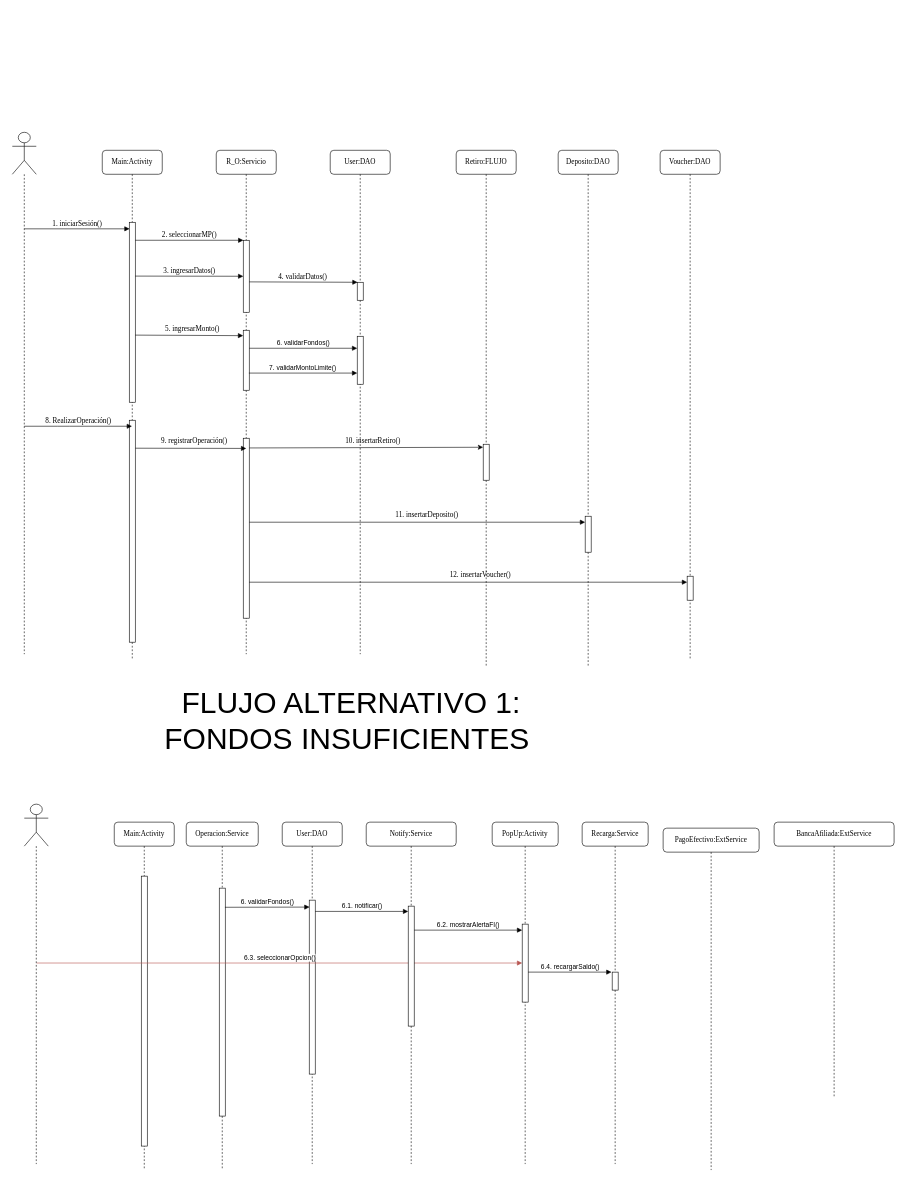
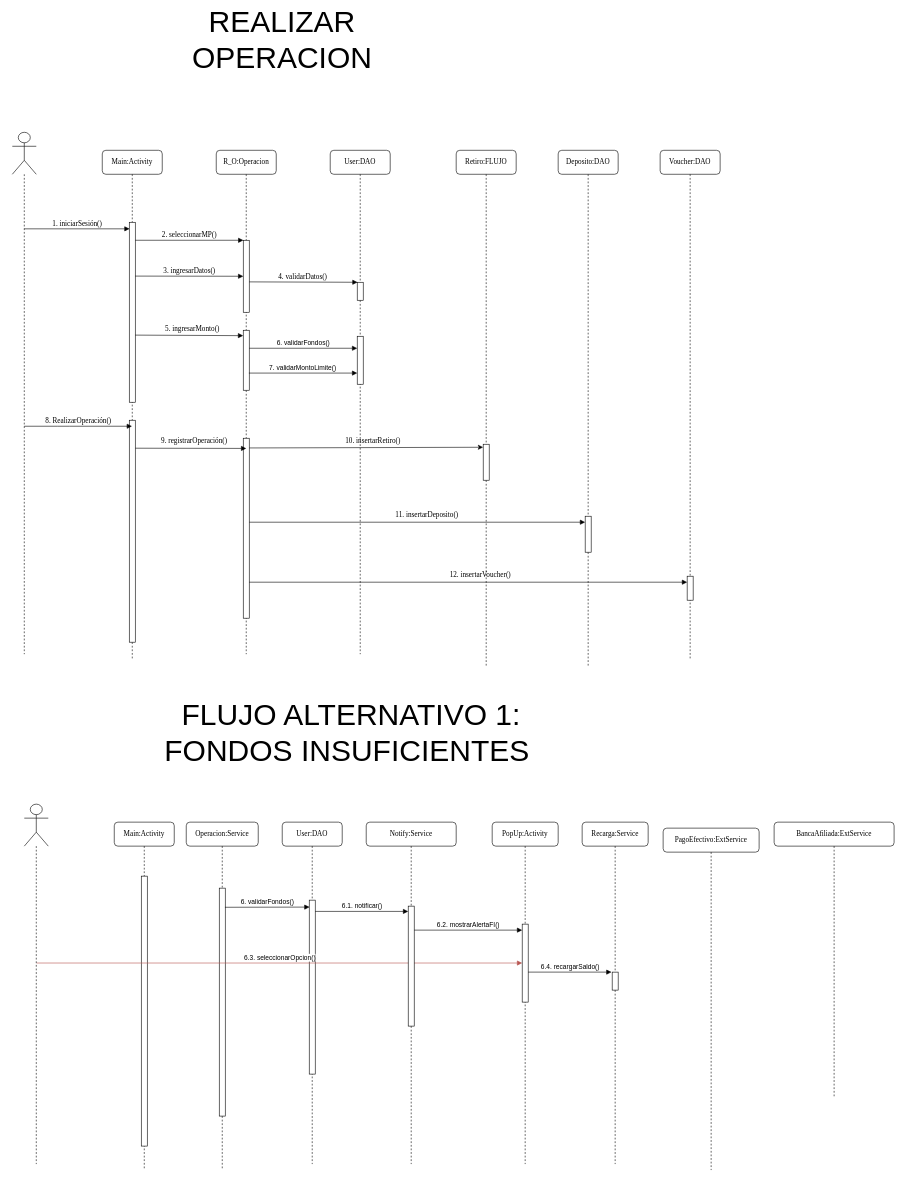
  <mxCell id="0" />
  <mxCell id="1" parent="0" />
- <mxCell id="2" value="R_O:Servicio" style="shape=umlLifeline;perimeter=lifelinePerimeter;whiteSpace=wrap;html=1;container=1;collapsible=0;recursiveResize=0;outlineConnect=0;rounded=1;shadow=0;comic=0;labelBackgroundColor=none;strokeWidth=1;fontFamily=Verdana;fontSize=12;align=center;" vertex="1" parent="1"><mxGeometry x="360" y="250" width="100" height="840" as="geometry" /></mxCell>
+ <mxCell id="2" value="R_O:Operacion" style="shape=umlLifeline;perimeter=lifelinePerimeter;whiteSpace=wrap;html=1;container=1;collapsible=0;recursiveResize=0;outlineConnect=0;rounded=1;shadow=0;comic=0;labelBackgroundColor=none;strokeWidth=1;fontFamily=Verdana;fontSize=12;align=center;" vertex="1" parent="1"><mxGeometry x="360" y="250" width="100" height="840" as="geometry" /></mxCell>
  <mxCell id="3" value="" style="html=1;points=[];perimeter=orthogonalPerimeter;rounded=0;shadow=0;comic=0;labelBackgroundColor=none;strokeWidth=1;fontFamily=Verdana;fontSize=12;align=center;" vertex="1" parent="2"><mxGeometry x="45" y="150" width="10" height="120" as="geometry" /></mxCell>
  <mxCell id="4" value="" style="html=1;points=[];perimeter=orthogonalPerimeter;rounded=0;shadow=0;comic=0;labelBackgroundColor=none;strokeWidth=1;fontFamily=Verdana;fontSize=12;align=center;" vertex="1" parent="2"><mxGeometry x="45" y="300" width="10" height="100" as="geometry" /></mxCell>
  <mxCell id="5" value="" style="html=1;points=[];perimeter=orthogonalPerimeter;rounded=0;shadow=0;comic=0;labelBackgroundColor=none;strokeWidth=1;fontFamily=Verdana;fontSize=12;align=center;" vertex="1" parent="2"><mxGeometry x="45" y="480" width="10" height="300" as="geometry" /></mxCell>
  <mxCell id="6" value="6. validarFondos()" style="html=1;verticalAlign=bottom;endArrow=block;curved=0;rounded=0;" edge="1" parent="2"><mxGeometry x="0.004" width="80" relative="1" as="geometry"><mxPoint x="55" y="330.0" as="sourcePoint" /><mxPoint x="235" y="330.0" as="targetPoint" /><mxPoint as="offset" /></mxGeometry></mxCell>
  <mxCell id="7" value="User:DAO" style="shape=umlLifeline;perimeter=lifelinePerimeter;whiteSpace=wrap;html=1;container=1;collapsible=0;recursiveResize=0;outlineConnect=0;rounded=1;shadow=0;comic=0;labelBackgroundColor=none;strokeWidth=1;fontFamily=Verdana;fontSize=12;align=center;" vertex="1" parent="1"><mxGeometry x="550" y="250" width="100" height="840" as="geometry" /></mxCell>
  <mxCell id="8" value="" style="html=1;points=[];perimeter=orthogonalPerimeter;rounded=0;shadow=0;comic=0;labelBackgroundColor=none;strokeWidth=1;fontFamily=Verdana;fontSize=12;align=center;" vertex="1" parent="7"><mxGeometry x="45" y="220" width="10" height="30" as="geometry" /></mxCell>
  <mxCell id="9" value="" style="html=1;points=[[0,0,0,0,5],[0,1,0,0,-5],[1,0,0,0,5],[1,1,0,0,-5]];perimeter=orthogonalPerimeter;outlineConnect=0;targetShapes=umlLifeline;portConstraint=eastwest;newEdgeStyle={&quot;curved&quot;:0,&quot;rounded&quot;:0};" vertex="1" parent="7"><mxGeometry x="45" y="310" width="10" height="80" as="geometry" /></mxCell>
  <mxCell id="10" value="Main:Activity" style="shape=umlLifeline;perimeter=lifelinePerimeter;whiteSpace=wrap;html=1;container=1;collapsible=0;recursiveResize=0;outlineConnect=0;rounded=1;shadow=0;comic=0;labelBackgroundColor=none;strokeWidth=1;fontFamily=Verdana;fontSize=12;align=center;" vertex="1" parent="1"><mxGeometry x="170" y="250" width="100" height="850" as="geometry" /></mxCell>
  <mxCell id="11" value="" style="html=1;points=[];perimeter=orthogonalPerimeter;rounded=0;shadow=0;comic=0;labelBackgroundColor=none;strokeWidth=1;fontFamily=Verdana;fontSize=12;align=center;" vertex="1" parent="10"><mxGeometry x="45" y="120" width="10" height="300" as="geometry" /></mxCell>
  <mxCell id="12" value="" style="html=1;points=[];perimeter=orthogonalPerimeter;rounded=0;shadow=0;comic=0;labelBackgroundColor=none;strokeWidth=1;fontFamily=Verdana;fontSize=12;align=center;" vertex="1" parent="10"><mxGeometry x="45" y="450" width="10" height="370" as="geometry" /></mxCell>
+ <mxCell id="13" value="REALIZAR OPERACION" style="text;html=1;align=center;verticalAlign=middle;whiteSpace=wrap;rounded=0;fontFamily=Helvetica;fontSize=50;fontColor=default;labelBackgroundColor=default;" vertex="1" parent="1"><mxGeometry x="230" y="20" width="480" height="90" as="geometry" /></mxCell>
  <mxCell id="14" value="" style="shape=umlLifeline;perimeter=lifelinePerimeter;whiteSpace=wrap;html=1;container=1;dropTarget=0;collapsible=0;recursiveResize=0;outlineConnect=0;portConstraint=eastwest;newEdgeStyle={&quot;curved&quot;:0,&quot;rounded&quot;:0};participant=umlActor;fontFamily=Helvetica;fontSize=11;fontColor=default;labelBackgroundColor=default;size=70;" vertex="1" parent="1"><mxGeometry x="20" y="220" width="40" height="870" as="geometry" /></mxCell>
  <mxCell id="15" value="1. iniciarSesión()" style="html=1;verticalAlign=bottom;endArrow=block;labelBackgroundColor=none;fontFamily=Verdana;fontSize=12;edgeStyle=elbowEdgeStyle;elbow=vertical;entryX=0.015;entryY=-0.003;entryDx=0;entryDy=0;entryPerimeter=0;" edge="1" parent="1"><mxGeometry x="-0.001" relative="1" as="geometry"><mxPoint x="39.997" y="380.93" as="sourcePoint" /><mxPoint x="215.48" y="380" as="targetPoint" /><Array as="points"><mxPoint x="130.33" y="380.93" /></Array><mxPoint as="offset" /></mxGeometry></mxCell>
  <mxCell id="16" value="3. ingresarDatos()" style="html=1;verticalAlign=bottom;endArrow=block;labelBackgroundColor=none;fontFamily=Verdana;fontSize=12;edgeStyle=elbowEdgeStyle;elbow=vertical;exitX=0.987;exitY=0.554;exitDx=0;exitDy=0;exitPerimeter=0;entryX=0.009;entryY=0.014;entryDx=0;entryDy=0;entryPerimeter=0;" edge="1" parent="1"><mxGeometry x="-0.002" relative="1" as="geometry"><mxPoint x="224.87" y="459.72" as="sourcePoint" /><mxPoint x="405.09" y="460.49" as="targetPoint" /><Array as="points" /><mxPoint as="offset" /></mxGeometry></mxCell>
  <mxCell id="17" value="4. validarDatos()" style="html=1;verticalAlign=bottom;endArrow=block;labelBackgroundColor=none;fontFamily=Verdana;fontSize=12;edgeStyle=elbowEdgeStyle;elbow=vertical;entryX=0.059;entryY=0.06;entryDx=0;entryDy=0;entryPerimeter=0;exitX=1.004;exitY=0.578;exitDx=0;exitDy=0;exitPerimeter=0;" edge="1" parent="1" source="3"><mxGeometry x="-0.002" relative="1" as="geometry"><mxPoint x="420" y="470.1" as="sourcePoint" /><mxPoint x="595.59" y="470" as="targetPoint" /><Array as="points" /><mxPoint as="offset" /></mxGeometry></mxCell>
  <mxCell id="18" value="8. RealizarOperación()" style="html=1;verticalAlign=bottom;endArrow=block;labelBackgroundColor=none;fontFamily=Verdana;fontSize=12;edgeStyle=elbowEdgeStyle;elbow=vertical;rounded=1;strokeColor=default;align=center;fontColor=default;" edge="1" parent="1" target="10"><mxGeometry x="-0.002" relative="1" as="geometry"><mxPoint x="40" y="710" as="sourcePoint" /><mxPoint x="200" y="711" as="targetPoint" /><Array as="points" /><mxPoint as="offset" /></mxGeometry></mxCell>
  <mxCell id="19" value="9. registrarOperación()" style="html=1;verticalAlign=bottom;endArrow=block;labelBackgroundColor=none;fontFamily=Verdana;fontSize=12;edgeStyle=elbowEdgeStyle;elbow=vertical;exitX=1.017;exitY=0.126;exitDx=0;exitDy=0;exitPerimeter=0;" edge="1" parent="1" source="12"><mxGeometry x="0.055" y="3" relative="1" as="geometry"><mxPoint x="230" y="740" as="sourcePoint" /><mxPoint x="410" y="747" as="targetPoint" /><Array as="points" /><mxPoint as="offset" /></mxGeometry></mxCell>
  <mxCell id="20" value="Retiro:FLUJO" style="shape=umlLifeline;perimeter=lifelinePerimeter;whiteSpace=wrap;html=1;container=1;collapsible=0;recursiveResize=0;outlineConnect=0;rounded=1;shadow=0;comic=0;labelBackgroundColor=none;strokeWidth=1;fontFamily=Verdana;fontSize=12;align=center;" vertex="1" parent="1"><mxGeometry x="760" y="250" width="100" height="860" as="geometry" /></mxCell>
  <mxCell id="21" value="" style="html=1;points=[];perimeter=orthogonalPerimeter;rounded=0;shadow=0;comic=0;labelBackgroundColor=none;strokeWidth=1;fontFamily=Verdana;fontSize=12;align=center;" vertex="1" parent="20"><mxGeometry x="45" y="490" width="10" height="60" as="geometry" /></mxCell>
  <mxCell id="22" value="Deposito:DAO" style="shape=umlLifeline;perimeter=lifelinePerimeter;whiteSpace=wrap;html=1;container=1;collapsible=0;recursiveResize=0;outlineConnect=0;rounded=1;shadow=0;comic=0;labelBackgroundColor=none;strokeWidth=1;fontFamily=Verdana;fontSize=12;align=center;" vertex="1" parent="1"><mxGeometry x="930" y="250" width="100" height="860" as="geometry" /></mxCell>
  <mxCell id="23" value="" style="html=1;points=[];perimeter=orthogonalPerimeter;rounded=0;shadow=0;comic=0;labelBackgroundColor=none;strokeWidth=1;fontFamily=Verdana;fontSize=12;align=center;" vertex="1" parent="22"><mxGeometry x="45" y="610" width="10" height="60" as="geometry" /></mxCell>
  <mxCell id="24" value="11. insertarDeposito()" style="html=1;verticalAlign=bottom;endArrow=block;labelBackgroundColor=none;fontFamily=Verdana;fontSize=12;edgeStyle=elbowEdgeStyle;elbow=vertical;exitX=1.014;exitY=0.85;exitDx=0;exitDy=0;exitPerimeter=0;entryX=-0.006;entryY=0.158;entryDx=0;entryDy=0;entryPerimeter=0;" edge="1" parent="1" target="23"><mxGeometry x="0.055" y="3" relative="1" as="geometry"><mxPoint x="415.14" y="870" as="sourcePoint" /><mxPoint x="970" y="870" as="targetPoint" /><Array as="points" /><mxPoint as="offset" /></mxGeometry></mxCell>
  <mxCell id="25" value="User:DAO" style="shape=umlLifeline;perimeter=lifelinePerimeter;whiteSpace=wrap;html=1;container=1;collapsible=0;recursiveResize=0;outlineConnect=0;rounded=1;shadow=0;comic=0;labelBackgroundColor=none;strokeWidth=1;fontFamily=Verdana;fontSize=12;align=center;" vertex="1" parent="1"><mxGeometry x="470" y="1370" width="100" height="570" as="geometry" /></mxCell>
  <mxCell id="26" value="" style="html=1;points=[];perimeter=orthogonalPerimeter;rounded=0;shadow=0;comic=0;labelBackgroundColor=none;strokeWidth=1;fontFamily=Verdana;fontSize=12;align=center;" vertex="1" parent="25"><mxGeometry x="45" y="130" width="10" height="290" as="geometry" /></mxCell>
  <mxCell id="27" value="Operacion:Service" style="shape=umlLifeline;perimeter=lifelinePerimeter;whiteSpace=wrap;html=1;container=1;collapsible=0;recursiveResize=0;outlineConnect=0;rounded=1;shadow=0;comic=0;labelBackgroundColor=none;strokeWidth=1;fontFamily=Verdana;fontSize=12;align=center;" vertex="1" parent="1"><mxGeometry x="310" y="1370" width="120" height="580" as="geometry" /></mxCell>
  <mxCell id="28" value="" style="html=1;points=[];perimeter=orthogonalPerimeter;rounded=0;shadow=0;comic=0;labelBackgroundColor=none;strokeWidth=1;fontFamily=Verdana;fontSize=12;align=center;" vertex="1" parent="27"><mxGeometry x="55" y="110" width="10" height="380" as="geometry" /></mxCell>
  <mxCell id="29" value="Main:Activity" style="shape=umlLifeline;perimeter=lifelinePerimeter;whiteSpace=wrap;html=1;container=1;collapsible=0;recursiveResize=0;outlineConnect=0;rounded=1;shadow=0;comic=0;labelBackgroundColor=none;strokeWidth=1;fontFamily=Verdana;fontSize=12;align=center;" vertex="1" parent="1"><mxGeometry x="190" y="1370" width="100" height="580" as="geometry" /></mxCell>
  <mxCell id="30" value="" style="html=1;points=[];perimeter=orthogonalPerimeter;rounded=0;shadow=0;comic=0;labelBackgroundColor=none;strokeWidth=1;fontFamily=Verdana;fontSize=12;align=center;" vertex="1" parent="29"><mxGeometry x="45" y="90" width="10" height="450" as="geometry" /></mxCell>
  <mxCell id="31" value="6.3. seleccionarOpcion()" style="html=1;verticalAlign=bottom;endArrow=block;curved=0;rounded=0;fillColor=#f8cecc;strokeColor=#b85450;" edge="1" parent="29"><mxGeometry x="0.004" width="80" relative="1" as="geometry"><mxPoint x="-129.51" y="234.85" as="sourcePoint" /><mxPoint x="680" y="234.85" as="targetPoint" /><mxPoint as="offset" /></mxGeometry></mxCell>
  <mxCell id="32" value="" style="shape=umlLifeline;perimeter=lifelinePerimeter;whiteSpace=wrap;html=1;container=1;dropTarget=0;collapsible=0;recursiveResize=0;outlineConnect=0;portConstraint=eastwest;newEdgeStyle={&quot;curved&quot;:0,&quot;rounded&quot;:0};participant=umlActor;fontFamily=Helvetica;fontSize=11;fontColor=default;labelBackgroundColor=default;size=70;" vertex="1" parent="1"><mxGeometry x="40" y="1340" width="40" height="600" as="geometry" /></mxCell>
  <mxCell id="33" value="Notify:Service" style="shape=umlLifeline;perimeter=lifelinePerimeter;whiteSpace=wrap;html=1;container=1;collapsible=0;recursiveResize=0;outlineConnect=0;rounded=1;shadow=0;comic=0;labelBackgroundColor=none;strokeWidth=1;fontFamily=Verdana;fontSize=12;align=center;" vertex="1" parent="1"><mxGeometry x="610" y="1370" width="150" height="570" as="geometry" /></mxCell>
  <mxCell id="34" value="" style="html=1;points=[[0,0,0,0,5],[0,1,0,0,-5],[1,0,0,0,5],[1,1,0,0,-5]];perimeter=orthogonalPerimeter;outlineConnect=0;targetShapes=umlLifeline;portConstraint=eastwest;newEdgeStyle={&quot;curved&quot;:0,&quot;rounded&quot;:0};" vertex="1" parent="33"><mxGeometry x="70" y="140" width="10" height="200" as="geometry" /></mxCell>
  <mxCell id="35" value="6.1. notificar()" style="html=1;verticalAlign=bottom;endArrow=block;curved=0;rounded=0;" edge="1" parent="33" target="34"><mxGeometry x="0.004" width="80" relative="1" as="geometry"><mxPoint x="-85" y="148.82" as="sourcePoint" /><mxPoint x="89" y="148.82" as="targetPoint" /><mxPoint as="offset" /></mxGeometry></mxCell>
  <mxCell id="36" value="PopUp:Activity" style="shape=umlLifeline;perimeter=lifelinePerimeter;whiteSpace=wrap;html=1;container=1;collapsible=0;recursiveResize=0;outlineConnect=0;rounded=1;shadow=0;comic=0;labelBackgroundColor=none;strokeWidth=1;fontFamily=Verdana;fontSize=12;align=center;" vertex="1" parent="1"><mxGeometry x="820" y="1370" width="110" height="570" as="geometry" /></mxCell>
  <mxCell id="37" value="" style="html=1;points=[[0,0,0,0,5],[0,1,0,0,-5],[1,0,0,0,5],[1,1,0,0,-5]];perimeter=orthogonalPerimeter;outlineConnect=0;targetShapes=umlLifeline;portConstraint=eastwest;newEdgeStyle={&quot;curved&quot;:0,&quot;rounded&quot;:0};" vertex="1" parent="36"><mxGeometry x="50" y="170" width="10" height="130" as="geometry" /></mxCell>
  <mxCell id="38" value="6.2. mostrarAlertaFI()" style="html=1;verticalAlign=bottom;endArrow=block;curved=0;rounded=0;" edge="1" parent="36"><mxGeometry x="0.003" width="80" relative="1" as="geometry"><mxPoint x="-130" y="180.0" as="sourcePoint" /><mxPoint x="50" y="180.0" as="targetPoint" /><mxPoint as="offset" /></mxGeometry></mxCell>
- <mxCell id="39" value="FLUJO ALTERNATIVO 1: FONDOS INSUFICIENTES&amp;nbsp;" style="text;html=1;align=center;verticalAlign=middle;whiteSpace=wrap;rounded=0;fontFamily=Helvetica;fontSize=50;fontColor=default;labelBackgroundColor=default;" vertex="1" parent="1"><mxGeometry x="220" y="1140" width="730" height="120" as="geometry" /></mxCell>
+ <mxCell id="39" value="FLUJO ALTERNATIVO 1: FONDOS INSUFICIENTES&amp;nbsp;" style="text;html=1;align=center;verticalAlign=middle;whiteSpace=wrap;rounded=0;fontFamily=Helvetica;fontSize=50;fontColor=default;labelBackgroundColor=default;" vertex="1" parent="1"><mxGeometry x="220" y="1160" width="730" height="120" as="geometry" /></mxCell>
  <mxCell id="40" value="2. seleccionarMP()" style="html=1;verticalAlign=bottom;endArrow=block;labelBackgroundColor=none;fontFamily=Verdana;fontSize=12;edgeStyle=elbowEdgeStyle;elbow=vertical;entryX=0.02;entryY=-0.003;entryDx=0;entryDy=0;entryPerimeter=0;" edge="1" parent="1" target="3"><mxGeometry x="-0.001" relative="1" as="geometry"><mxPoint x="225" y="400" as="sourcePoint" /><mxPoint x="400" y="400" as="targetPoint" /><Array as="points"><mxPoint x="320" y="400" /></Array><mxPoint as="offset" /></mxGeometry></mxCell>
  <mxCell id="41" value="7. validarMontoLimite()" style="html=1;verticalAlign=bottom;endArrow=block;curved=0;rounded=0;exitX=0.939;exitY=0.714;exitDx=0;exitDy=0;exitPerimeter=0;" edge="1" parent="1" source="4" target="9"><mxGeometry width="80" relative="1" as="geometry"><mxPoint x="439.997" y="660" as="sourcePoint" /><mxPoint x="539.73" y="660" as="targetPoint" /></mxGeometry></mxCell>
  <mxCell id="42" value="Voucher:DAO" style="shape=umlLifeline;perimeter=lifelinePerimeter;whiteSpace=wrap;html=1;container=1;collapsible=0;recursiveResize=0;outlineConnect=0;rounded=1;shadow=0;comic=0;labelBackgroundColor=none;strokeWidth=1;fontFamily=Verdana;fontSize=12;align=center;" vertex="1" parent="1"><mxGeometry x="1100" y="250" width="100" height="850" as="geometry" /></mxCell>
  <mxCell id="43" value="" style="html=1;points=[];perimeter=orthogonalPerimeter;rounded=0;shadow=0;comic=0;labelBackgroundColor=none;strokeWidth=1;fontFamily=Verdana;fontSize=12;align=center;" vertex="1" parent="42"><mxGeometry x="45" y="710" width="10" height="40" as="geometry" /></mxCell>
  <mxCell id="44" value="12. insertarVoucher()" style="html=1;verticalAlign=bottom;endArrow=block;labelBackgroundColor=none;fontFamily=Verdana;fontSize=12;edgeStyle=elbowEdgeStyle;elbow=vertical;" edge="1" parent="1" source="5"><mxGeometry x="0.055" y="3" relative="1" as="geometry"><mxPoint x="420" y="940" as="sourcePoint" /><mxPoint x="1145" y="970.143" as="targetPoint" /><Array as="points" /><mxPoint as="offset" /></mxGeometry></mxCell>
  <mxCell id="45" value="10. insertarRetiro()" style="html=1;verticalAlign=bottom;endArrow=classic;labelBackgroundColor=none;fontFamily=Verdana;fontSize=12;elbow=vertical;exitX=1.018;exitY=0.054;exitDx=0;exitDy=0;exitPerimeter=0;endFill=1;entryX=-0.016;entryY=0.084;entryDx=0;entryDy=0;entryPerimeter=0;" edge="1" parent="1" source="5" target="21"><mxGeometry x="0.055" y="3" relative="1" as="geometry"><mxPoint x="414.97" y="797.23" as="sourcePoint" /><mxPoint x="790" y="800" as="targetPoint" /><mxPoint as="offset" /></mxGeometry></mxCell>
  <mxCell id="46" value="5. ingresarMonto()" style="html=1;verticalAlign=bottom;endArrow=block;labelBackgroundColor=none;fontFamily=Verdana;fontSize=12;edgeStyle=elbowEdgeStyle;elbow=vertical;exitX=0.995;exitY=0.627;exitDx=0;exitDy=0;exitPerimeter=0;entryX=-0.013;entryY=0.099;entryDx=0;entryDy=0;entryPerimeter=0;" edge="1" parent="1" source="11" target="4"><mxGeometry x="0.055" y="3" relative="1" as="geometry"><mxPoint x="230" y="550.2" as="sourcePoint" /><mxPoint x="370" y="550" as="targetPoint" /><Array as="points" /><mxPoint as="offset" /></mxGeometry></mxCell>
  <mxCell id="47" value="6. validarFondos()" style="html=1;verticalAlign=bottom;endArrow=block;curved=0;rounded=0;entryX=0.049;entryY=0.04;entryDx=0;entryDy=0;entryPerimeter=0;exitX=0.95;exitY=0.084;exitDx=0;exitDy=0;exitPerimeter=0;" edge="1" parent="1" source="28" target="26"><mxGeometry x="0.004" width="80" relative="1" as="geometry"><mxPoint x="430" y="1504" as="sourcePoint" /><mxPoint x="610" y="1500" as="targetPoint" /><mxPoint as="offset" /></mxGeometry></mxCell>
  <mxCell id="48" value="Recarga:Service" style="shape=umlLifeline;perimeter=lifelinePerimeter;whiteSpace=wrap;html=1;container=1;collapsible=0;recursiveResize=0;outlineConnect=0;rounded=1;shadow=0;comic=0;labelBackgroundColor=none;strokeWidth=1;fontFamily=Verdana;fontSize=12;align=center;" vertex="1" parent="1"><mxGeometry x="970" y="1370" width="110" height="570" as="geometry" /></mxCell>
  <mxCell id="49" value="" style="html=1;points=[];perimeter=orthogonalPerimeter;rounded=0;shadow=0;comic=0;labelBackgroundColor=none;strokeWidth=1;fontFamily=Verdana;fontSize=12;align=center;" vertex="1" parent="48"><mxGeometry x="50" y="250" width="10" height="30" as="geometry" /></mxCell>
  <mxCell id="50" value="6.4. recargarSaldo()" style="html=1;verticalAlign=bottom;endArrow=block;curved=0;rounded=0;entryX=-0.113;entryY=0.111;entryDx=0;entryDy=0;entryPerimeter=0;" edge="1" parent="1"><mxGeometry x="0.004" width="80" relative="1" as="geometry"><mxPoint x="880" y="1620" as="sourcePoint" /><mxPoint x="1018.87" y="1620" as="targetPoint" /><mxPoint as="offset" /></mxGeometry></mxCell>
  <mxCell id="51" value="PagoEfectivo:ExtService" style="shape=umlLifeline;perimeter=lifelinePerimeter;whiteSpace=wrap;html=1;container=1;collapsible=0;recursiveResize=0;outlineConnect=0;rounded=1;shadow=0;comic=0;labelBackgroundColor=none;strokeWidth=1;fontFamily=Verdana;fontSize=12;align=center;" vertex="1" parent="1"><mxGeometry x="1105" y="1380" width="160" height="570" as="geometry" /></mxCell>
  <mxCell id="52" value="BancaAfiliada:ExtService" style="shape=umlLifeline;perimeter=lifelinePerimeter;whiteSpace=wrap;html=1;container=1;collapsible=0;recursiveResize=0;outlineConnect=0;rounded=1;shadow=0;comic=0;labelBackgroundColor=none;strokeWidth=1;fontFamily=Verdana;fontSize=12;align=center;" vertex="1" parent="1"><mxGeometry x="1290" y="1370" width="200" height="460" as="geometry" /></mxCell>
